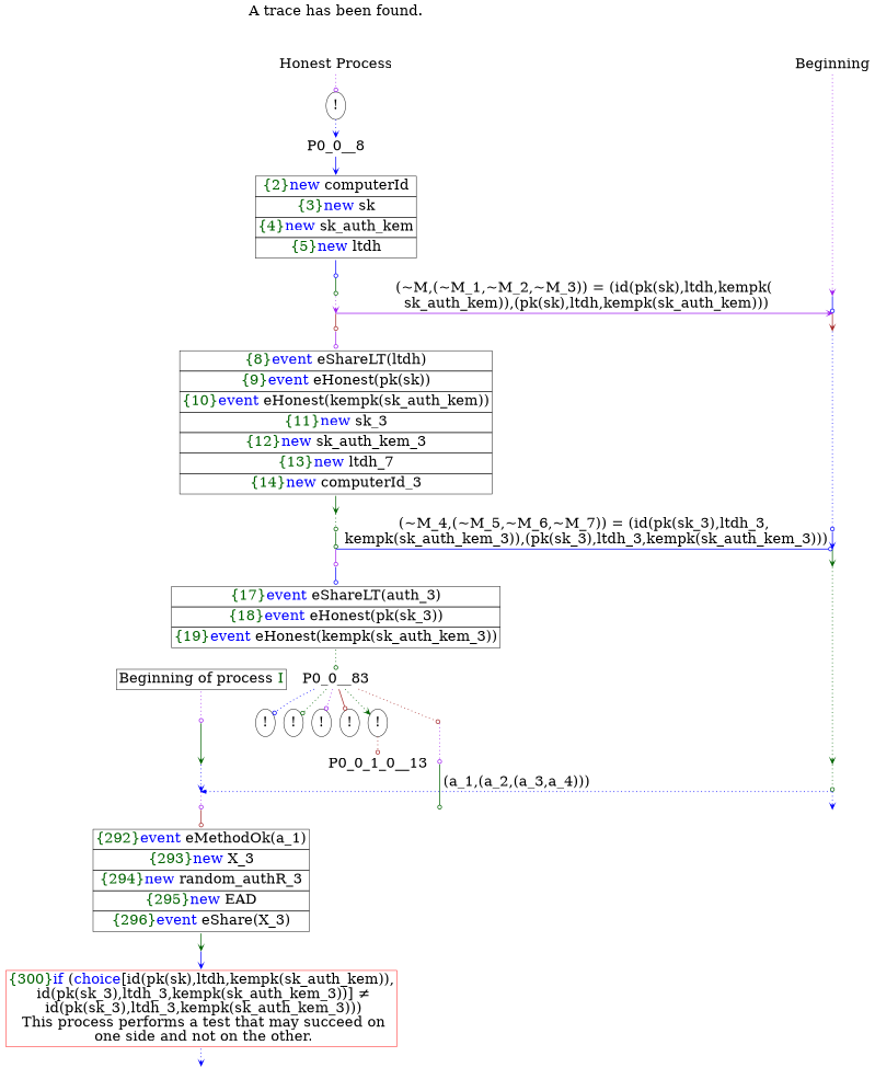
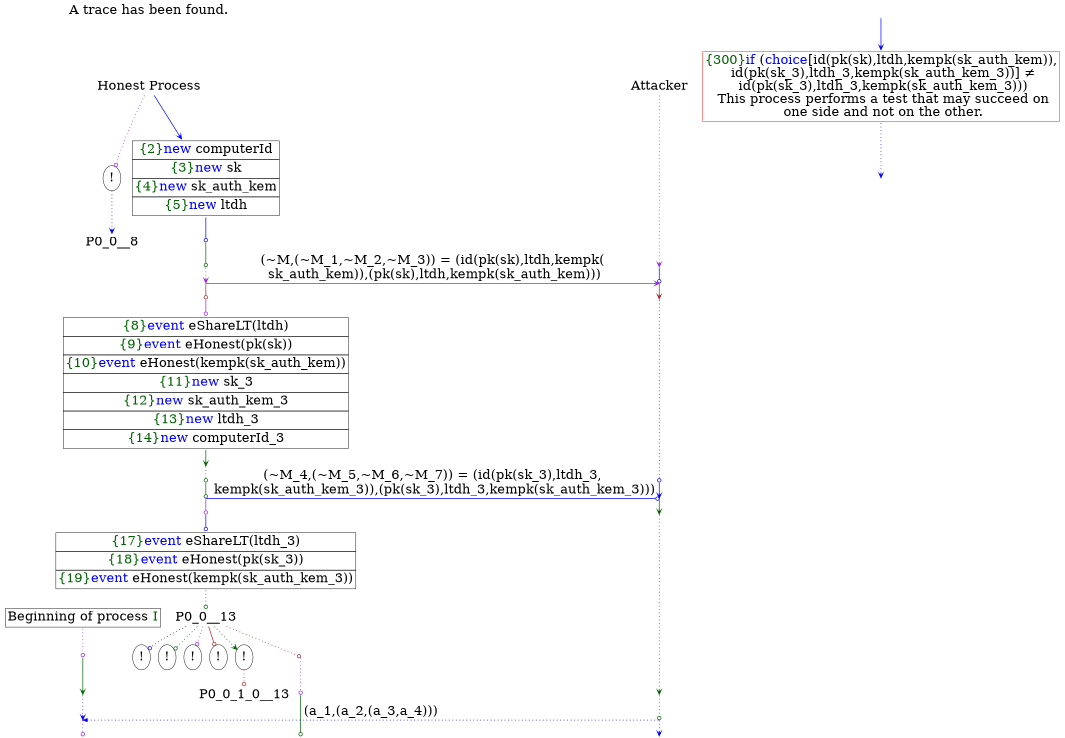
  digraph {
    ordering=out
    node [fontsize=30 shape=point]
    edge [arrowhead=odot color=blue fontsize=30 penwidth=1.6 style=dotted weight=100]
    n1 [height=0 label="Honest Process" shape=plaintext width=0]
-   n2 [height=0 label=Beginning shape=plaintext width=0]
+   n2 [height=0 label=Attacker shape=plaintext width=0]
    P0_0__4 [height=0 width=0]
    P__1 [height=0 width=0]
    P0_0__5 [height=0 width=0]
    P__2 [height=0 width=0]
    P0_0__6 [height=0 width=0]
    P__3 [height=0 width=0]
    P0_0__9 [height=0 width=0]
    P__4 [height=0 width=0]
    P0_0__10 [height=0 width=0]
    P__5 [height=0 width=0]
    P0_0__11 [height=0 width=0]
    P__6 [height=0 width=0]
    n15 [height=0 label="!" shape=ellipse width=0]
    n16 [height=0 label="!" shape=ellipse width=0]
    n17 [height=0 label="!" shape=ellipse width=0]
    n18 [height=0 label="!" shape=ellipse width=0]
    n19 [height=0 label="!" shape=ellipse width=0]
    P0_0_0__13 [height=0 width=0]
    P0_0_1_0__16 [height=0 width=0]
    P0_0_0__14 [height=0 width=0]
    P__7 [height=0 width=0]
    P0_0_1_0__17 [height=0 width=0]
    P__8 [height=0 width=0]
    P0_0_1_0__18 [height=0 width=0]
    P0_0_0__15 [height=0 width=0]
    P__9 [height=0 width=0]
    n29 [height=0 label="!" shape=ellipse width=0]
-   n30 [height=0 label=<<TABLE BORDER="0" CELLBORDER="1" CELLSPACING="0" CELLPADDING="4"> <TR><TD><FONT COLOR="darkgreen">{8}</FONT><FONT COLOR="blue">event</FONT> eShareLT(ltdh)</TD></TR><TR><TD><FONT COLOR="darkgreen">{9}</FONT><FONT COLOR="blue">event</FONT> eHonest(pk(sk))</TD></TR><TR><TD><FONT COLOR="darkgreen">{10}</FONT><FONT COLOR="blue">event</FONT> eHonest(kempk(sk_auth_kem))</TD></TR><TR><TD><FONT COLOR="darkgreen">{11}</FONT><FONT COLOR="blue">new </FONT>sk_3</TD></TR><TR><TD><FONT COLOR="darkgreen">{12}</FONT><FONT COLOR="blue">new </FONT>sk_auth_kem_3</TD></TR><TR><TD><FONT COLOR="darkgreen">{13}</FONT><FONT COLOR="blue">new </FONT>ltdh_7</TD></TR><TR><TD><FONT COLOR="darkgreen">{14}</FONT><FONT COLOR="blue">new </FONT>computerId_3</TD></TR></TABLE>> shape=plaintext width=0]
-   n31 [height=0 label=<<TABLE BORDER="0" CELLBORDER="1" CELLSPACING="0" CELLPADDING="4"> <TR><TD><FONT COLOR="darkgreen">{17}</FONT><FONT COLOR="blue">event</FONT> eShareLT(auth_3)</TD></TR><TR><TD><FONT COLOR="darkgreen">{18}</FONT><FONT COLOR="blue">event</FONT> eHonest(pk(sk_3))</TD></TR><TR><TD><FONT COLOR="darkgreen">{19}</FONT><FONT COLOR="blue">event</FONT> eHonest(kempk(sk_auth_kem_3))</TD></TR></TABLE>> shape=plaintext width=0]
+   n30 [height=0 label=<<TABLE BORDER="0" CELLBORDER="1" CELLSPACING="0" CELLPADDING="4"> <TR><TD><FONT COLOR="darkgreen">{8}</FONT><FONT COLOR="blue">event</FONT> eShareLT(ltdh)</TD></TR><TR><TD><FONT COLOR="darkgreen">{9}</FONT><FONT COLOR="blue">event</FONT> eHonest(pk(sk))</TD></TR><TR><TD><FONT COLOR="darkgreen">{10}</FONT><FONT COLOR="blue">event</FONT> eHonest(kempk(sk_auth_kem))</TD></TR><TR><TD><FONT COLOR="darkgreen">{11}</FONT><FONT COLOR="blue">new </FONT>sk_3</TD></TR><TR><TD><FONT COLOR="darkgreen">{12}</FONT><FONT COLOR="blue">new </FONT>sk_auth_kem_3</TD></TR><TR><TD><FONT COLOR="darkgreen">{13}</FONT><FONT COLOR="blue">new </FONT>ltdh_3</TD></TR><TR><TD><FONT COLOR="darkgreen">{14}</FONT><FONT COLOR="blue">new </FONT>computerId_3</TD></TR></TABLE>> shape=plaintext width=0]
+   n31 [height=0 label=<<TABLE BORDER="0" CELLBORDER="1" CELLSPACING="0" CELLPADDING="4"> <TR><TD><FONT COLOR="darkgreen">{17}</FONT><FONT COLOR="blue">event</FONT> eShareLT(ltdh_3)</TD></TR><TR><TD><FONT COLOR="darkgreen">{18}</FONT><FONT COLOR="blue">event</FONT> eHonest(pk(sk_3))</TD></TR><TR><TD><FONT COLOR="darkgreen">{19}</FONT><FONT COLOR="blue">event</FONT> eHonest(kempk(sk_auth_kem_3))</TD></TR></TABLE>> shape=plaintext width=0]
    P0_0_1_0__13 [fixedsize=false height=0 shape=none width=0]
-   n33 [height=0 label=<<TABLE BORDER="0" CELLBORDER="1" CELLSPACING="0" CELLPADDING="4"> <TR><TD><FONT COLOR="darkgreen">{292}</FONT><FONT COLOR="blue">event</FONT> eMethodOk(a_1)</TD></TR><TR><TD><FONT COLOR="darkgreen">{293}</FONT><FONT COLOR="blue">new </FONT>X_3</TD></TR><TR><TD><FONT COLOR="darkgreen">{294}</FONT><FONT COLOR="blue">new </FONT>random_authR_3</TD></TR><TR><TD><FONT COLOR="darkgreen">{295}</FONT><FONT COLOR="blue">new </FONT>EAD</TD></TR><TR><TD><FONT COLOR="darkgreen">{296}</FONT><FONT COLOR="blue">event</FONT> eShare(X_3)</TD></TR></TABLE>> shape=plaintext width=0]
    n34 [height=0 label=<A trace has been found.<br/> > shape=plaintext width=0]
    n35 [fixedsize=false height=0 label=P0_0__8 shape=none width=0]
    n36 [height=0 label=<<TABLE BORDER="0" CELLBORDER="1" CELLSPACING="0" CELLPADDING="4"> <TR><TD><FONT COLOR="darkgreen">{2}</FONT><FONT COLOR="blue">new </FONT>computerId</TD></TR><TR><TD><FONT COLOR="darkgreen">{3}</FONT><FONT COLOR="blue">new </FONT>sk</TD></TR><TR><TD><FONT COLOR="darkgreen">{4}</FONT><FONT COLOR="blue">new </FONT>sk_auth_kem</TD></TR><TR><TD><FONT COLOR="darkgreen">{5}</FONT><FONT COLOR="blue">new </FONT>ltdh</TD></TR></TABLE>> shape=plaintext width=0]
    P0_0__3 [height=0 width=0]
    P0_0__8 [height=0 width=0]
-   P0_0__13 [fixedsize=false height=0 shape=none width=0 label=P0_0__83]
+   P0_0__13 [fixedsize=false height=0 shape=none width=0]
    n40 [height=0 label=<<TABLE BORDER="0" CELLBORDER="1" CELLSPACING="0" CELLPADDING="4"> <TR><TD>Beginning of process <FONT COLOR="darkgreen">I</FONT></TD></TR></TABLE>> shape=plaintext width=0]
    P0_0_1_0__15 [height=0 width=0]
    P0_0_1_0__20 [height=0 width=0]
    n43 [color=red height=0 label=<<TABLE BORDER="0" CELLBORDER="1" CELLSPACING="0" CELLPADDING="4"> <TR><TD><FONT COLOR="darkgreen">{300}</FONT><FONT COLOR="blue">if</FONT> (<FONT COLOR="blue">choice</FONT>[id(pk(sk),ltdh,kempk(sk_auth_kem)),<br/> id(pk(sk_3),ltdh_3,kempk(sk_auth_kem_3))] &ne;<br/> id(pk(sk_3),ltdh_3,kempk(sk_auth_kem_3)))<br/> This process performs a test that may succeed on<br/> one side and not on the other.</TD></TR></TABLE>> shape=plaintext width=0]
    P0_0_1_0__22 [height=0 width=0]
    subgraph sub_1 {
      rank=same
      n1
      n2
    }
    subgraph sub_2 {
      rank=same
      P0_0__4
      P__1
    }
    subgraph sub_3 {
      rank=same
      P0_0__5
      P__2
    }
    subgraph sub_4 {
      rank=same
      P0_0__6
      P__3
    }
    subgraph sub_5 {
      rank=same
      P0_0__9
      P__4
    }
    subgraph sub_6 {
      rank=same
      P0_0__10
      P__5
    }
    subgraph sub_7 {
      rank=same
      P0_0__11
      P__6
    }
    subgraph sub_8 {
      rank=same
      n15
      n16
      n17
      n18
      n19
      P0_0_0__13
    }
    subgraph sub_9 {
      rank=same
      P0_0_1_0__16
      P0_0_0__14
      P__7
    }
    subgraph sub_10 {
      rank=same
      P0_0_1_0__17
      P__8
    }
    subgraph sub_11 {
      rank=same
      P0_0_1_0__18
      P0_0_0__15
      P__9
    }
    n1 -> n29 [color=purple]
    n2 -> P__1 [arrowhead=vee color=purple]
    P0_0__4 -> P0_0__5 [arrowhead=vee color=purple]
    P__1 -> P__2 [style=bold]
    P0_0__5 -> P__2 [arrowhead=vee color=purple label=<(~M,(~M_1,~M_2,~M_3)) = (id(pk(sk),ltdh,kempk(<br/> sk_auth_kem)),(pk(sk),ltdh,kempk(sk_auth_kem)))> style=bold weight=""]
    P0_0__5 -> P0_0__6 [color=brown style=bold]
    P__2 -> P__3 [arrowhead=vee color=brown style=bold]
    P0_0__6 -> n30 [color=purple style=bold]
    P__3 -> P__4
    P0_0__9 -> P0_0__10 [color=darkgreen style=bold]
    P__4 -> P__5 [arrowhead=vee style=bold]
    P0_0__10 -> P__5 [label=<(~M_4,(~M_5,~M_6,~M_7)) = (id(pk(sk_3),ltdh_3,<br/> kempk(sk_auth_kem_3)),(pk(sk_3),ltdh_3,kempk(sk_auth_kem_3)))> style=bold weight=""]
    P0_0__10 -> P0_0__11 [color=purple style=bold]
    P__5 -> P__6 [arrowhead=vee color=darkgreen style=bold]
    P0_0__11 -> n31 [style=bold]
    P__6 -> P__7 [arrowhead=vee color=darkgreen]
    n19 -> P0_0_1_0__13 [color=brown]
    P0_0_0__13 -> P0_0_0__14 [color=purple]
    P0_0_1_0__16 -> P0_0_1_0__17 [arrowhead=vee]
    P0_0_0__14 -> P0_0_0__15 [color=darkgreen style=bold]
    P__7 -> P__8 [color=darkgreen]
    P0_0_1_0__17 -> P__8 [arrowhead=normal dir=back label=<(a_1,(a_2,(a_3,a_4)))> weight=""]
    P0_0_1_0__17 -> P0_0_1_0__18 [color=purple]
    P__8 -> P__9 [arrowhead=vee]
-   P0_0_1_0__18 -> n33 [color=brown style=bold]
    n29 -> n35 [arrowhead=vee]
    n30 -> P0_0__8 [arrowhead=vee color=darkgreen style=bold]
    n31 -> P0_0__13 [color=darkgreen]
-   n33 -> P0_0_1_0__20 [arrowhead=vee color=darkgreen style=bold]
    n34 -> n1 [arrowhead=none style=invisible color=""]
-   n35 -> n36 [arrowhead=vee style=bold]
+   n1 -> n36 [arrowhead=vee style=bold]
    n36 -> P0_0__3 [style=bold]
    P0_0__3 -> P0_0__4 [color=darkgreen style=bold]
    P0_0__8 -> P0_0__9 [color=darkgreen]
    P0_0__13 -> n15 [weight=""]
    P0_0__13 -> n16 [color=darkgreen weight=""]
    P0_0__13 -> n17 [color=purple weight=""]
    P0_0__13 -> n18 [color=brown style=bold weight=""]
    P0_0__13 -> n19 [arrowhead=vee color=darkgreen weight=""]
    P0_0__13 -> P0_0_0__13 [color=brown weight=""]
    n40 -> P0_0_1_0__15 [color=purple]
    P0_0_1_0__15 -> P0_0_1_0__16 [arrowhead=vee color=darkgreen style=bold]
    P0_0_1_0__20 -> n43 [arrowhead=vee style=bold]
    n43 -> P0_0_1_0__22 [arrowhead=vee]
  }
